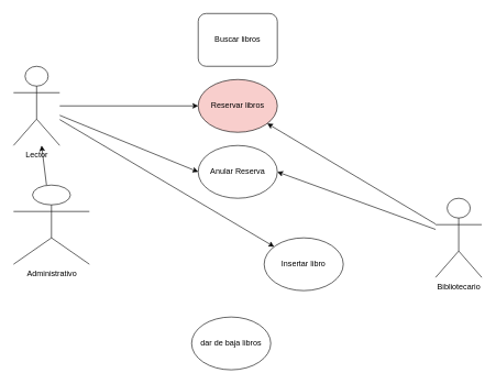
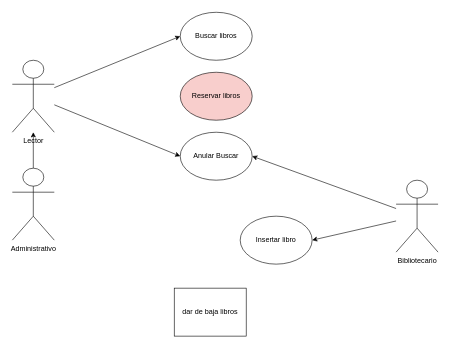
  <mxCell id="0" />
  <mxCell id="1" parent="0" />
- <mxCell id="2" style="rounded=0;orthogonalLoop=1;jettySize=auto;html=1;" parent="1" source="5" target="14" edge="1"><mxGeometry relative="1" as="geometry" /></mxCell>
- <mxCell id="3" style="rounded=0;orthogonalLoop=1;jettySize=auto;html=1;" parent="1" source="5" target="12" edge="1"><mxGeometry relative="1" as="geometry" /></mxCell>
+ <mxCell id="2" style="rounded=0;orthogonalLoop=1;jettySize=auto;html=1;entryX=0;entryY=0.5;entryDx=0;entryDy=0;" parent="1" source="5" target="11" edge="1"><mxGeometry relative="1" as="geometry" /></mxCell>
  <mxCell id="4" style="rounded=0;orthogonalLoop=1;jettySize=auto;html=1;entryX=0;entryY=0.5;entryDx=0;entryDy=0;" parent="1" source="5" target="13" edge="1"><mxGeometry relative="1" as="geometry" /></mxCell>
  <mxCell id="5" value="Lector" style="shape=umlActor;verticalLabelPosition=bottom;verticalAlign=top;html=1;outlineConnect=0;" parent="1" vertex="1"><mxGeometry x="20" y="100" width="70" height="120" as="geometry" /></mxCell>
  <mxCell id="6" style="rounded=0;orthogonalLoop=1;jettySize=auto;html=1;entryX=1;entryY=0.5;entryDx=0;entryDy=0;" parent="1" source="8" target="13" edge="1"><mxGeometry relative="1" as="geometry" /></mxCell>
- <mxCell id="7" style="rounded=0;orthogonalLoop=1;jettySize=auto;html=1;" parent="1" source="8" target="12" edge="1"><mxGeometry relative="1" as="geometry" /></mxCell>
+ <mxCell id="7" style="rounded=0;orthogonalLoop=1;jettySize=auto;html=1;entryX=1;entryY=0.5;entryDx=0;entryDy=0;" parent="1" source="8" target="14" edge="1"><mxGeometry relative="1" as="geometry" /></mxCell>
  <mxCell id="8" value="Bibliotecario" style="shape=umlActor;verticalLabelPosition=bottom;verticalAlign=top;html=1;outlineConnect=0;" parent="1" vertex="1"><mxGeometry x="660" y="300" width="70" height="120" as="geometry" /></mxCell>
  <mxCell id="9" style="rounded=0;orthogonalLoop=1;jettySize=auto;html=1;" parent="1" source="10" target="5" edge="1"><mxGeometry relative="1" as="geometry" /></mxCell>
- <mxCell id="10" value="Administrativo" style="shape=umlActor;verticalLabelPosition=bottom;verticalAlign=top;html=1;outlineConnect=0;" parent="1" vertex="1"><mxGeometry x="20" y="280" width="115" height="120" as="geometry" /></mxCell>
- <mxCell id="11" value="Buscar libros" style="whiteSpace=wrap;html=1;rounded=1;" parent="1" vertex="1"><mxGeometry x="300" width="120" height="80" as="geometry" y="20" /></mxCell>
+ <mxCell id="10" value="Administrativo" style="shape=umlActor;verticalLabelPosition=bottom;verticalAlign=top;html=1;outlineConnect=0;" parent="1" vertex="1"><mxGeometry x="20" y="280" width="70" height="120" as="geometry" /></mxCell>
+ <mxCell id="11" value="Buscar libros" style="ellipse;whiteSpace=wrap;html=1;" parent="1" vertex="1"><mxGeometry x="300" width="120" height="80" as="geometry" y="20" /></mxCell>
  <mxCell id="12" value="Reservar libros" style="ellipse;whiteSpace=wrap;html=1;fillColor=#f8cecc;" parent="1" vertex="1"><mxGeometry x="300" y="120" width="120" height="80" as="geometry" /></mxCell>
- <mxCell id="13" value="Anular Reserva" style="ellipse;whiteSpace=wrap;html=1;" parent="1" vertex="1"><mxGeometry x="300" y="220" width="120" height="80" as="geometry" /></mxCell>
+ <mxCell id="13" value="Anular Buscar" style="ellipse;whiteSpace=wrap;html=1;" parent="1" vertex="1"><mxGeometry x="300" y="220" width="120" height="80" as="geometry" /></mxCell>
  <mxCell id="14" value="Insertar libro" style="ellipse;whiteSpace=wrap;html=1;" parent="1" vertex="1"><mxGeometry x="400" y="360" width="120" height="80" as="geometry" /></mxCell>
- <mxCell id="15" value="dar de baja libros" style="ellipse;whiteSpace=wrap;html=1;" parent="1" vertex="1"><mxGeometry x="290" y="480" width="120" height="80" as="geometry" /></mxCell>
+ <mxCell id="15" value="dar de baja libros" style="whiteSpace=wrap;html=1;rounded=0;" parent="1" vertex="1"><mxGeometry x="290" y="480" width="120" height="80" as="geometry" /></mxCell>
